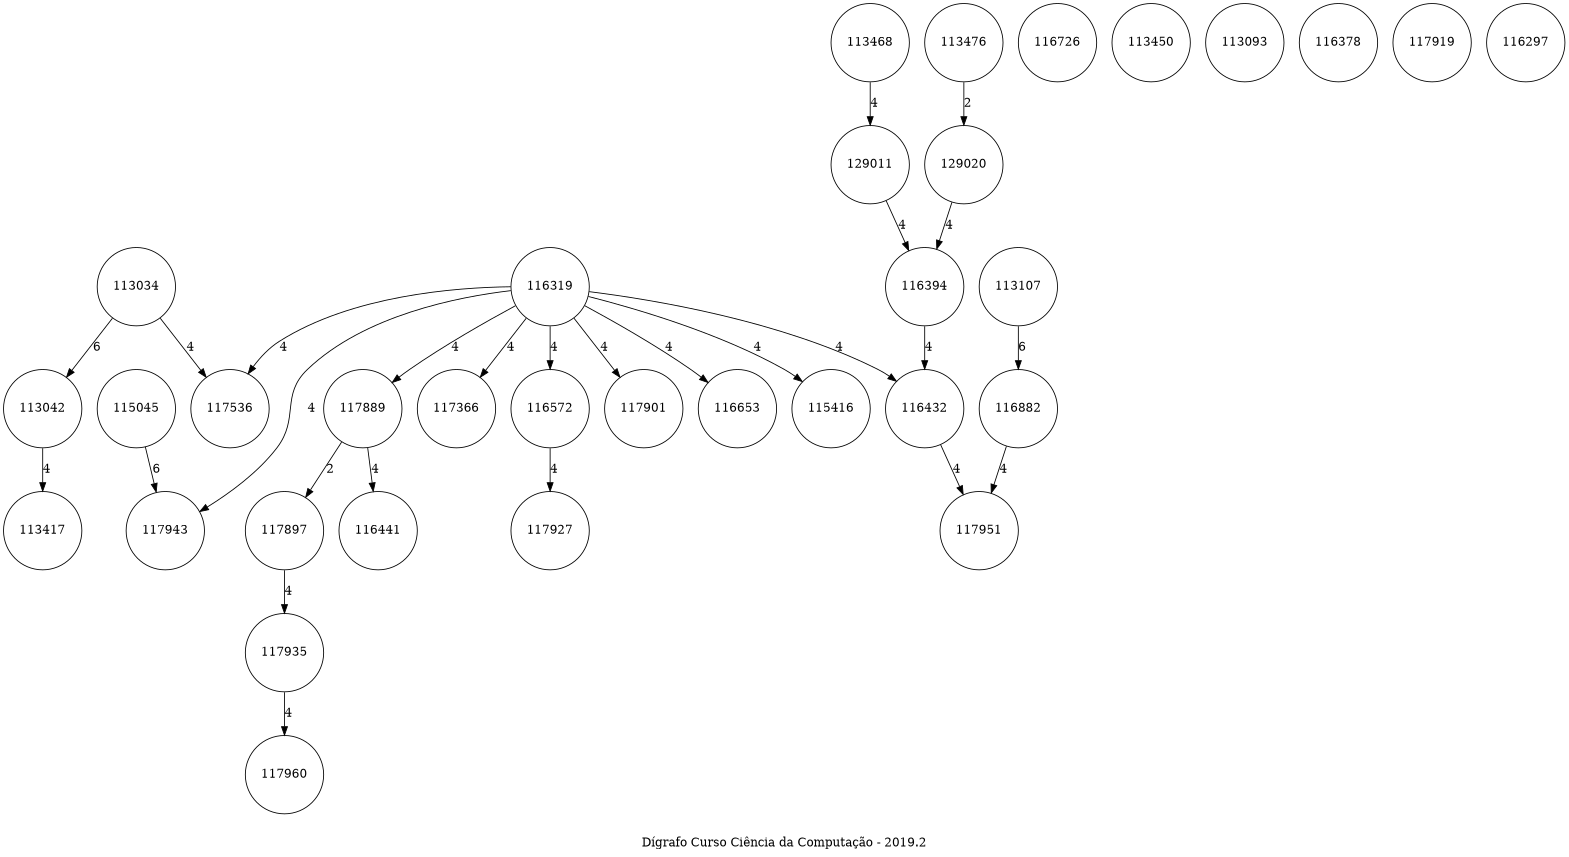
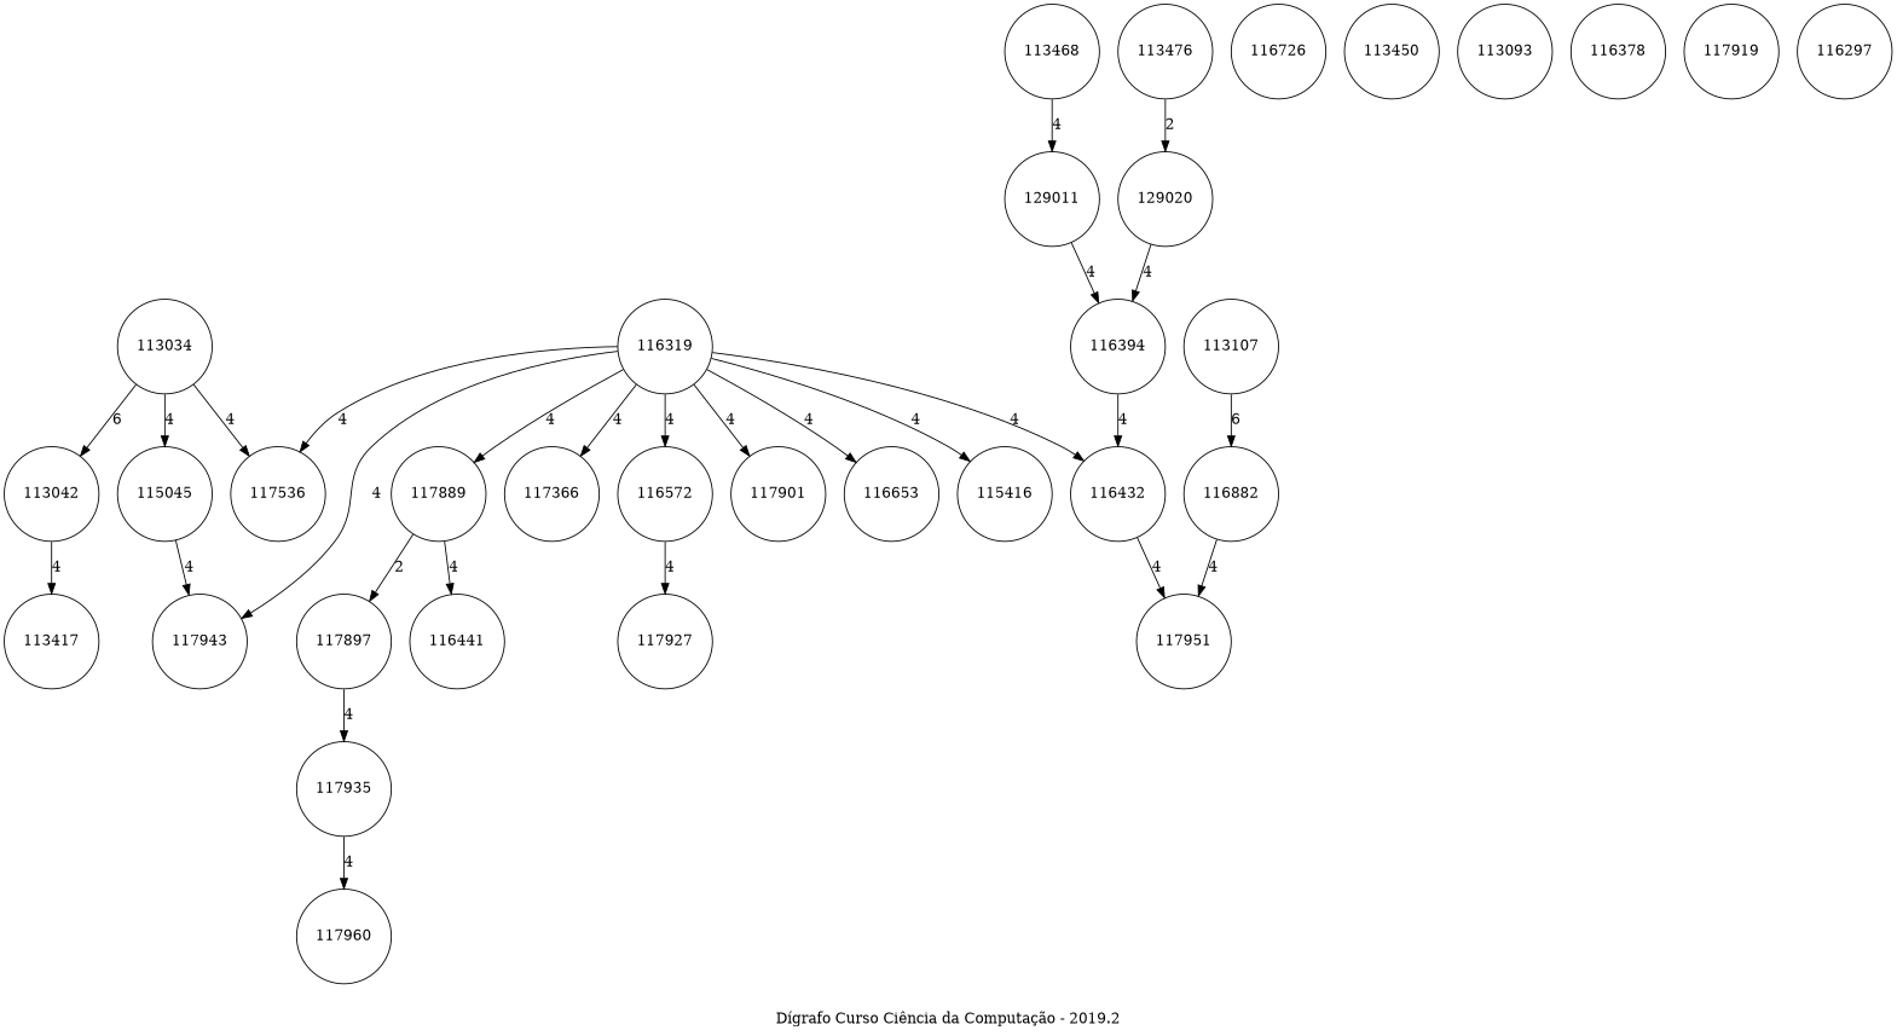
  digraph {
    label="Dígrafo Curso Ciência da Computação - 2019.2"
    node [shape=circle]
    113034
    113042
    115045
    117536
    113417
    117943
    113468
    129011
    113476
    129020
    116394
    116432
    116726
    113450
    117951
    113093
    116319
    117889
    117366
    117901
    116572
    116653
    n23 [label=115416]
    117897
    116441
    117927
    117935
    117960
    113107
    116882
    116378
    117919
    116297
    113034 -> 113042 [label=6]
+   113034 -> 115045 [label=4]
    113034 -> 117536 [label=4]
    113042 -> 113417 [label=4]
-   115045 -> 117943 [label=6]
+   115045 -> 117943 [label=4]
    113468 -> 129011 [label=4]
    129011 -> 116394 [label=4]
    113476 -> 129020 [label=2]
    129020 -> 116394 [label=4]
    116394 -> 116432 [label=4]
    116432 -> 117951 [label=4]
    116319 -> 117536 [label=4]
    116319 -> 117943 [label=4]
    116319 -> 116432 [label=4]
    116319 -> 117889 [label=4]
    116319 -> 117366 [label=4]
    116319 -> 117901 [label=4]
    116319 -> 116572 [label=4]
    116319 -> 116653 [label=4]
    116319 -> n23 [label=4]
    117889 -> 117897 [label=2]
    117889 -> 116441 [label=4]
    116572 -> 117927 [label=4]
    117897 -> 117935 [label=4]
    117935 -> 117960 [label=4]
    113107 -> 116882 [label=6]
    116882 -> 117951 [label=4]
  }
